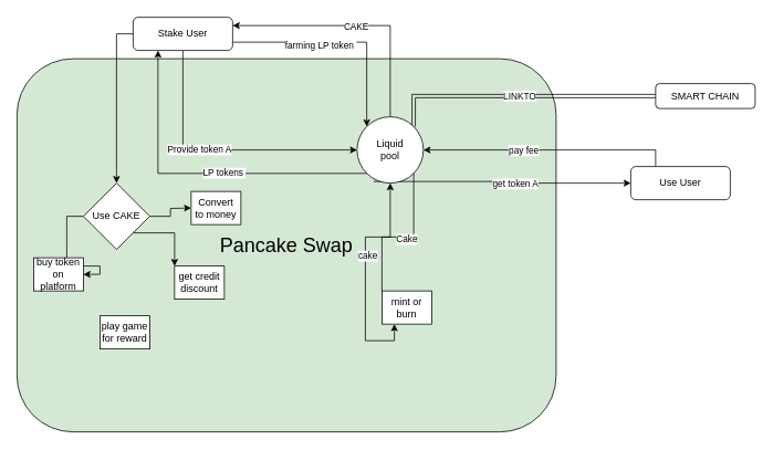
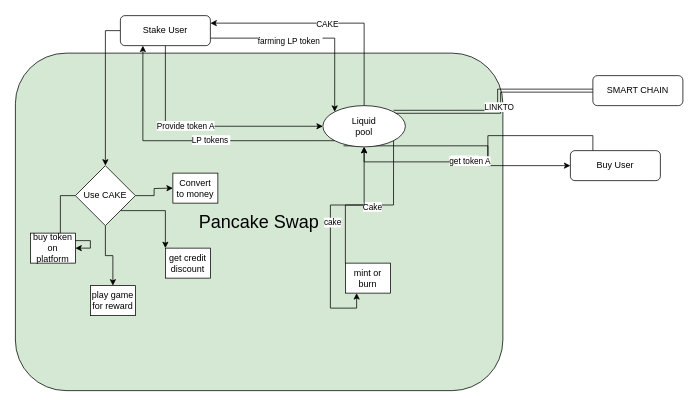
  <mxCell id="0" />
  <mxCell id="1" parent="0" />
  <mxCell id="2" value="&lt;font style=&quot;font-size: 24px&quot;&gt;Pancake Swap&lt;br&gt;&lt;/font&gt;" style="rounded=1;whiteSpace=wrap;html=1;fontSize=12;glass=0;strokeWidth=1;shadow=0;fillColor=#d5e8d4;" parent="1" vertex="1"><mxGeometry x="20" y="70" width="650" height="450" as="geometry" /></mxCell>
  <mxCell id="3" style="edgeStyle=orthogonalEdgeStyle;rounded=0;orthogonalLoop=1;jettySize=auto;html=1;exitX=0.5;exitY=1;exitDx=0;exitDy=0;entryX=0;entryY=0.5;entryDx=0;entryDy=0;" edge="1" parent="1" source="8" target="23"><mxGeometry relative="1" as="geometry" /></mxCell>
  <mxCell id="4" value="Provide token A" style="edgeLabel;html=1;align=center;verticalAlign=middle;resizable=0;points=[];" vertex="1" connectable="0" parent="3"><mxGeometry x="-0.156" y="1" relative="1" as="geometry"><mxPoint as="offset" /></mxGeometry></mxCell>
  <mxCell id="5" style="edgeStyle=orthogonalEdgeStyle;rounded=0;orthogonalLoop=1;jettySize=auto;html=1;exitX=1;exitY=0.75;exitDx=0;exitDy=0;entryX=0;entryY=0;entryDx=0;entryDy=0;" edge="1" parent="1" source="8" target="23"><mxGeometry relative="1" as="geometry" /></mxCell>
  <mxCell id="6" value="farming LP token&amp;nbsp;" style="edgeLabel;html=1;align=center;verticalAlign=middle;resizable=0;points=[];" vertex="1" connectable="0" parent="5"><mxGeometry x="-0.206" y="-3" relative="1" as="geometry"><mxPoint as="offset" /></mxGeometry></mxCell>
  <mxCell id="7" style="edgeStyle=orthogonalEdgeStyle;rounded=0;orthogonalLoop=1;jettySize=auto;html=1;exitX=0;exitY=0.5;exitDx=0;exitDy=0;entryX=0.5;entryY=0;entryDx=0;entryDy=0;" edge="1" parent="1" source="8" target="28"><mxGeometry relative="1" as="geometry" /></mxCell>
  <mxCell id="8" value="Stake User" style="rounded=1;whiteSpace=wrap;html=1;fontSize=12;glass=0;strokeWidth=1;shadow=0;" parent="1" vertex="1"><mxGeometry x="160" y="20" width="120" height="40" as="geometry" /></mxCell>
  <mxCell id="9" value="LINKTO" style="edgeStyle=orthogonalEdgeStyle;shape=link;rounded=0;orthogonalLoop=1;jettySize=auto;html=1;exitX=0;exitY=0.5;exitDx=0;exitDy=0;entryX=1;entryY=0;entryDx=0;entryDy=0;" edge="1" parent="1" source="10" target="23"><mxGeometry relative="1" as="geometry" /></mxCell>
- <mxCell id="10" value="SMART CHAIN" style="rounded=1;whiteSpace=wrap;html=1;fontSize=12;glass=0;strokeWidth=1;shadow=0;" vertex="1" parent="1"><mxGeometry x="790" y="100" width="120" height="30" as="geometry" /></mxCell>
+ <mxCell id="10" value="SMART CHAIN" style="rounded=1;whiteSpace=wrap;html=1;fontSize=12;glass=0;strokeWidth=1;shadow=0;" vertex="1" parent="1"><mxGeometry x="790" y="100" width="120" height="40" as="geometry" /></mxCell>
  <mxCell id="11" style="edgeStyle=orthogonalEdgeStyle;rounded=0;orthogonalLoop=1;jettySize=auto;html=1;exitX=0.25;exitY=0;exitDx=0;exitDy=0;" edge="1" parent="1" source="13" target="23"><mxGeometry relative="1" as="geometry" /></mxCell>
  <mxCell id="12" value="pay fee" style="edgeLabel;html=1;align=center;verticalAlign=middle;resizable=0;points=[];" vertex="1" connectable="0" parent="11"><mxGeometry y="-2" relative="1" as="geometry"><mxPoint x="-30" y="2" as="offset" /></mxGeometry></mxCell>
- <mxCell id="13" value="Use User" style="rounded=1;whiteSpace=wrap;html=1;fontSize=12;glass=0;strokeWidth=1;shadow=0;" vertex="1" parent="1"><mxGeometry x="760" y="200" width="120" height="40" as="geometry" /></mxCell>
+ <mxCell id="13" value="Buy User" style="rounded=1;whiteSpace=wrap;html=1;fontSize=12;glass=0;strokeWidth=1;shadow=0;" vertex="1" parent="1"><mxGeometry x="760" y="200" width="120" height="40" as="geometry" /></mxCell>
  <mxCell id="14" style="edgeStyle=orthogonalEdgeStyle;rounded=0;orthogonalLoop=1;jettySize=auto;html=1;exitX=0;exitY=1;exitDx=0;exitDy=0;entryX=0.25;entryY=1;entryDx=0;entryDy=0;" edge="1" parent="1" source="23" target="8"><mxGeometry relative="1" as="geometry" /></mxCell>
  <mxCell id="15" value="LP tokens&amp;nbsp;" style="edgeLabel;html=1;align=center;verticalAlign=middle;resizable=0;points=[];" vertex="1" connectable="0" parent="14"><mxGeometry x="-0.138" y="-1" relative="1" as="geometry"><mxPoint as="offset" /></mxGeometry></mxCell>
  <mxCell id="16" style="edgeStyle=orthogonalEdgeStyle;rounded=0;orthogonalLoop=1;jettySize=auto;html=1;exitX=0.5;exitY=0;exitDx=0;exitDy=0;entryX=1;entryY=0.25;entryDx=0;entryDy=0;" edge="1" parent="1" source="23" target="8"><mxGeometry relative="1" as="geometry" /></mxCell>
  <mxCell id="17" value="CAKE" style="edgeLabel;html=1;align=center;verticalAlign=middle;resizable=0;points=[];" vertex="1" connectable="0" parent="16"><mxGeometry x="0.013" relative="1" as="geometry"><mxPoint as="offset" /></mxGeometry></mxCell>
  <mxCell id="18" style="edgeStyle=orthogonalEdgeStyle;rounded=0;orthogonalLoop=1;jettySize=auto;html=1;exitX=1;exitY=0;exitDx=0;exitDy=0;entryX=0.25;entryY=1;entryDx=0;entryDy=0;" edge="1" parent="1" source="23" target="34"><mxGeometry relative="1" as="geometry" /></mxCell>
  <mxCell id="19" value="Cake" style="edgeLabel;html=1;align=center;verticalAlign=middle;resizable=0;points=[];" vertex="1" connectable="0" parent="18"><mxGeometry x="-0.237" y="2" relative="1" as="geometry"><mxPoint as="offset" /></mxGeometry></mxCell>
  <mxCell id="20" value="cake" style="edgeLabel;html=1;align=center;verticalAlign=middle;resizable=0;points=[];" vertex="1" connectable="0" parent="18"><mxGeometry x="0.15" y="2" relative="1" as="geometry"><mxPoint as="offset" /></mxGeometry></mxCell>
  <mxCell id="21" style="edgeStyle=orthogonalEdgeStyle;rounded=0;orthogonalLoop=1;jettySize=auto;html=1;exitX=0.25;exitY=0.975;exitDx=0;exitDy=0;entryX=0;entryY=0.5;entryDx=0;entryDy=0;exitPerimeter=0;" edge="1" parent="1" source="23" target="13"><mxGeometry relative="1" as="geometry" /></mxCell>
  <mxCell id="22" value="get token A" style="edgeLabel;html=1;align=center;verticalAlign=middle;resizable=0;points=[];" vertex="1" connectable="0" parent="21"><mxGeometry x="0.277" y="2" relative="1" as="geometry"><mxPoint x="-27" y="2" as="offset" /></mxGeometry></mxCell>
- <mxCell id="23" value="Liquid&lt;br&gt;pool" style="ellipse;whiteSpace=wrap;html=1;aspect=fixed;" vertex="1" parent="1"><mxGeometry x="430" y="140" width="80" height="80" as="geometry" /></mxCell>
+ <mxCell id="23" value="Liquid&lt;br&gt;pool" style="ellipse;whiteSpace=wrap;html=1;aspect=fixed;" vertex="1" parent="1"><mxGeometry x="430" y="140" width="110" height="55" as="geometry" /></mxCell>
  <mxCell id="24" style="edgeStyle=orthogonalEdgeStyle;rounded=0;orthogonalLoop=1;jettySize=auto;html=1;exitX=1;exitY=0.5;exitDx=0;exitDy=0;" edge="1" parent="1" source="28"><mxGeometry relative="1" as="geometry"><mxPoint x="230" y="250" as="targetPoint" /></mxGeometry></mxCell>
  <mxCell id="25" style="edgeStyle=orthogonalEdgeStyle;rounded=0;orthogonalLoop=1;jettySize=auto;html=1;exitX=1;exitY=1;exitDx=0;exitDy=0;entryX=0;entryY=0;entryDx=0;entryDy=0;" edge="1" parent="1" source="28" target="31"><mxGeometry relative="1" as="geometry" /></mxCell>
  <mxCell id="26" style="edgeStyle=orthogonalEdgeStyle;rounded=0;orthogonalLoop=1;jettySize=auto;html=1;exitX=0;exitY=0.5;exitDx=0;exitDy=0;entryX=1;entryY=0.5;entryDx=0;entryDy=0;" edge="1" parent="1" source="28" target="30"><mxGeometry relative="1" as="geometry" /></mxCell>
+ <mxCell id="27" style="edgeStyle=orthogonalEdgeStyle;rounded=0;orthogonalLoop=1;jettySize=auto;html=1;exitX=0.5;exitY=1;exitDx=0;exitDy=0;entryX=0.5;entryY=0;entryDx=0;entryDy=0;" edge="1" parent="1" source="28" target="32"><mxGeometry relative="1" as="geometry" /></mxCell>
  <mxCell id="28" value="Use CAKE" style="rhombus;whiteSpace=wrap;html=1;" vertex="1" parent="1"><mxGeometry x="100" y="220" width="80" height="80" as="geometry" /></mxCell>
  <mxCell id="29" value="Convert&lt;br&gt;to money" style="rounded=0;whiteSpace=wrap;html=1;" vertex="1" parent="1"><mxGeometry x="230" y="230" width="60" height="40" as="geometry" /></mxCell>
  <mxCell id="30" value="buy token&lt;br&gt;on platform" style="rounded=0;whiteSpace=wrap;html=1;" vertex="1" parent="1"><mxGeometry x="40" y="310" width="60" height="40" as="geometry" /></mxCell>
- <mxCell id="31" value="get credit&lt;br&gt;discount" style="rounded=0;whiteSpace=wrap;html=1;" vertex="1" parent="1"><mxGeometry x="210" y="320" width="60" height="40" as="geometry" /></mxCell>
+ <mxCell id="31" value="get credit&lt;br&gt;discount" style="rounded=0;whiteSpace=wrap;html=1;" vertex="1" parent="1"><mxGeometry x="220" y="330" width="60" height="40" as="geometry" /></mxCell>
  <mxCell id="32" value="play game for reward" style="rounded=0;whiteSpace=wrap;html=1;" vertex="1" parent="1"><mxGeometry x="120" y="380" width="60" height="40" as="geometry" /></mxCell>
  <mxCell id="33" style="edgeStyle=orthogonalEdgeStyle;rounded=0;orthogonalLoop=1;jettySize=auto;html=1;exitX=0;exitY=0;exitDx=0;exitDy=0;entryX=0.5;entryY=1;entryDx=0;entryDy=0;" edge="1" parent="1" source="34" target="23"><mxGeometry relative="1" as="geometry" /></mxCell>
  <mxCell id="34" value="mint or burn" style="rounded=0;whiteSpace=wrap;html=1;" vertex="1" parent="1"><mxGeometry x="460" y="350" width="60" height="40" as="geometry" /></mxCell>
